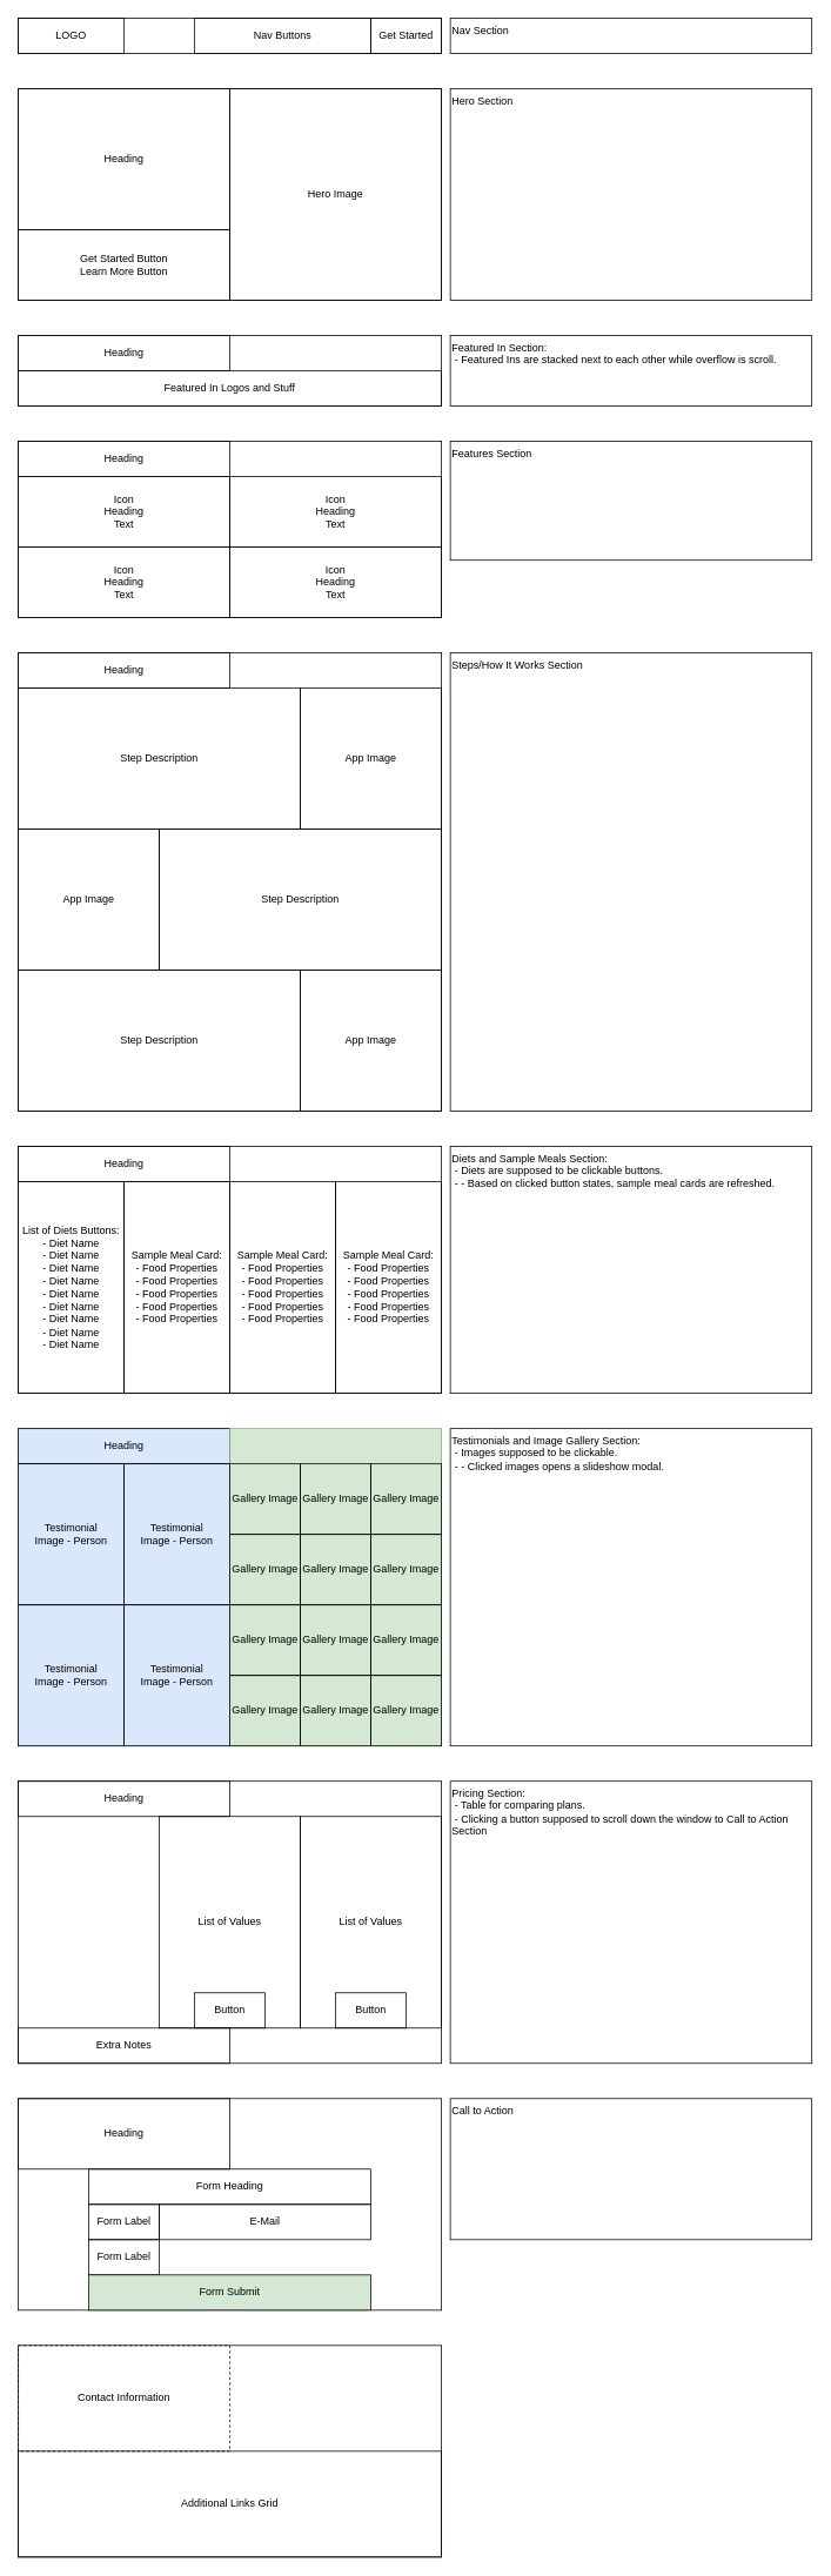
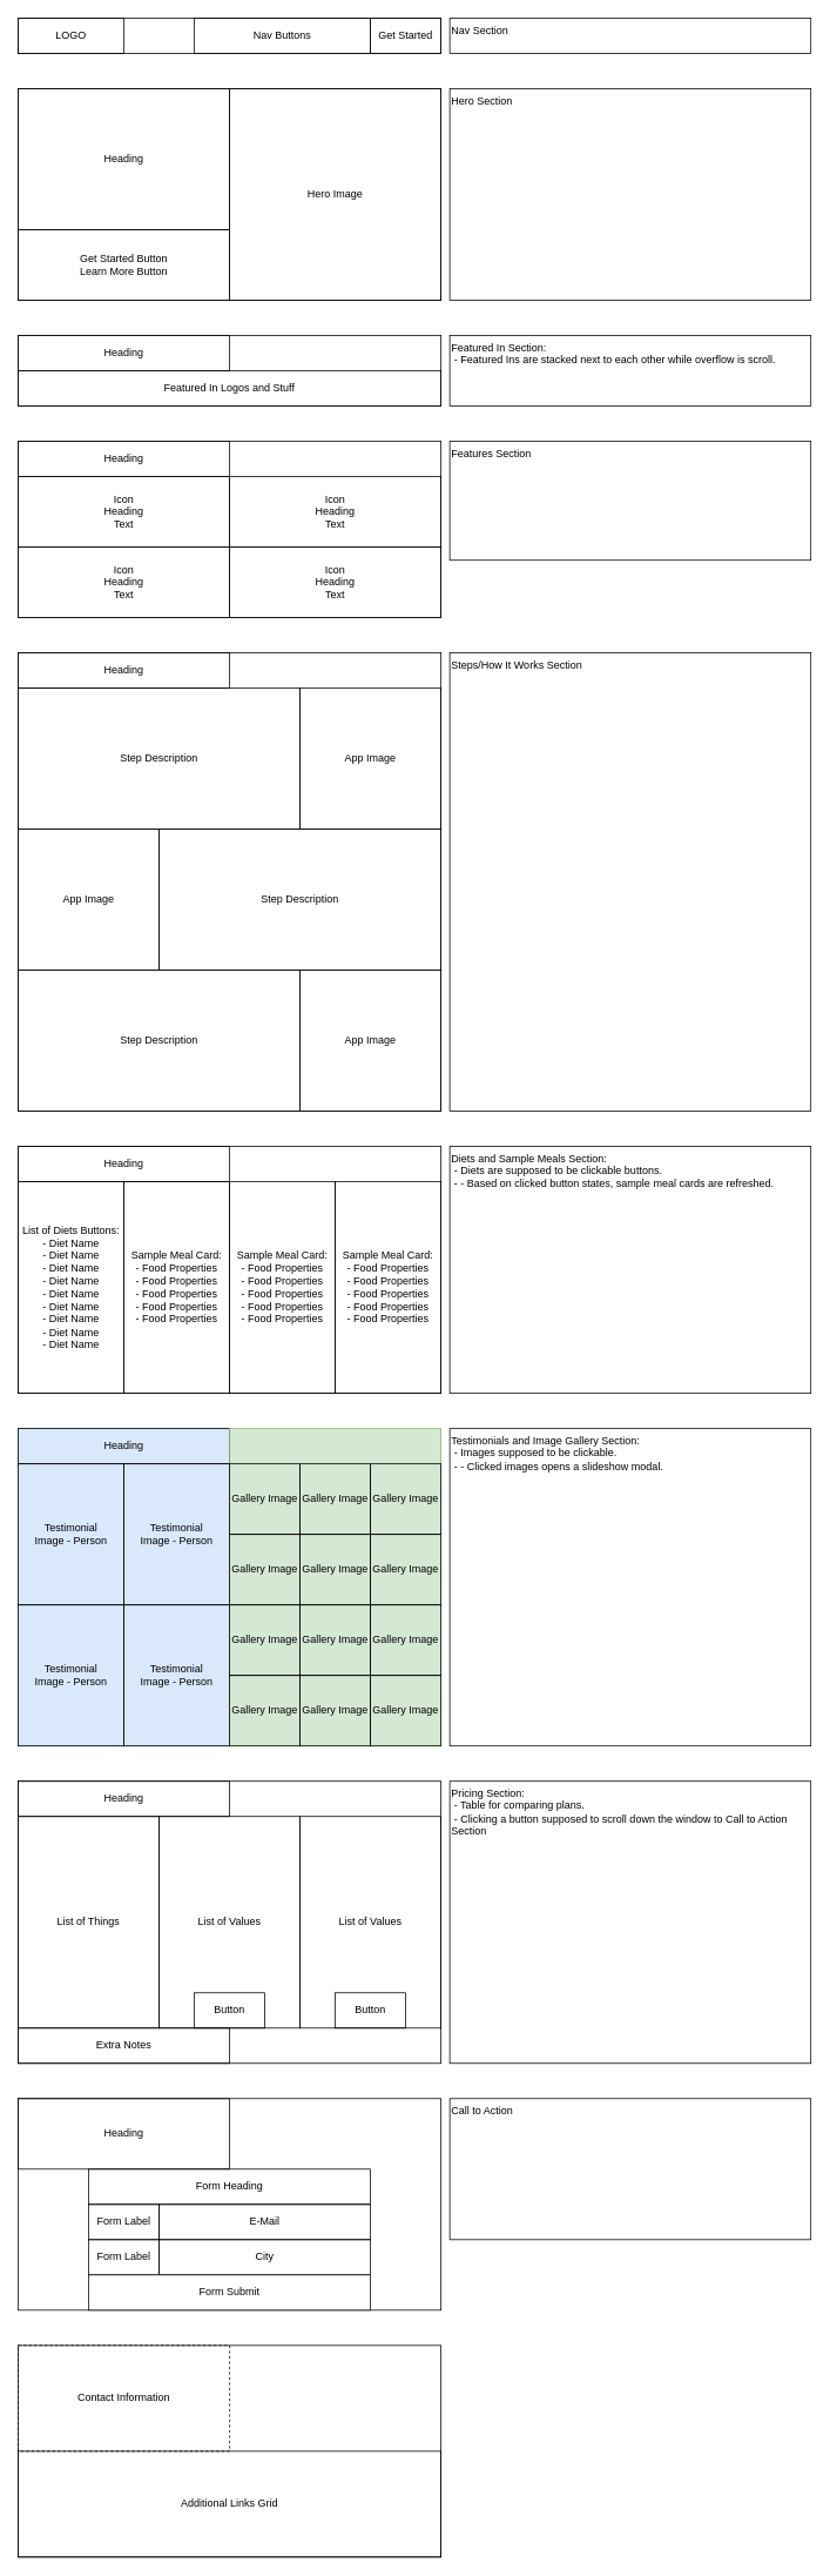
  <mxCell id="0" />
  <mxCell id="1" parent="0" />
  <mxCell id="2" value="" style="rounded=0;whiteSpace=wrap;html=1;fillColor=none;" vertex="1" parent="1"><mxGeometry width="480" height="40" as="geometry" x="20" y="20" /></mxCell>
  <mxCell id="3" value="LOGO" style="rounded=0;whiteSpace=wrap;html=1;fillColor=none;" vertex="1" parent="1"><mxGeometry width="120" height="40" as="geometry" x="20" y="20" /></mxCell>
  <mxCell id="4" value="Get Started" style="rounded=0;whiteSpace=wrap;html=1;fillColor=none;" vertex="1" parent="1"><mxGeometry x="420" width="80" height="40" as="geometry" y="20" /></mxCell>
  <mxCell id="5" value="Nav Buttons" style="rounded=0;whiteSpace=wrap;html=1;fillColor=none;" vertex="1" parent="1"><mxGeometry x="220" width="200" height="40" as="geometry" y="20" /></mxCell>
  <mxCell id="6" value="" style="rounded=0;whiteSpace=wrap;html=1;fillColor=none;" vertex="1" parent="1"><mxGeometry y="100" width="480" height="240" as="geometry" x="20" /></mxCell>
  <mxCell id="7" value="Nav Section" style="text;html=1;align=left;verticalAlign=top;whiteSpace=wrap;rounded=0;fillColor=default;strokeColor=default;" vertex="1" parent="1"><mxGeometry x="510" width="410" height="40" as="geometry" y="20" /></mxCell>
  <mxCell id="8" value="Hero Section" style="text;html=1;align=left;verticalAlign=top;whiteSpace=wrap;rounded=0;fillColor=default;strokeColor=default;" vertex="1" parent="1"><mxGeometry x="510" y="100" width="410" height="240" as="geometry" /></mxCell>
  <mxCell id="9" value="Hero Image" style="rounded=0;whiteSpace=wrap;html=1;fillColor=none;" vertex="1" parent="1"><mxGeometry x="260" y="100" width="240" height="240" as="geometry" /></mxCell>
  <mxCell id="10" value="Heading" style="rounded=0;whiteSpace=wrap;html=1;fillColor=none;" vertex="1" parent="1"><mxGeometry y="100" width="240" height="160" as="geometry" x="20" /></mxCell>
  <mxCell id="11" value="Get Started Button&lt;br&gt;Learn More Button" style="rounded=0;whiteSpace=wrap;html=1;fillColor=none;" vertex="1" parent="1"><mxGeometry y="260" width="240" height="80" as="geometry" x="20" /></mxCell>
  <mxCell id="12" value="" style="rounded=0;whiteSpace=wrap;html=1;fillColor=none;" vertex="1" parent="1"><mxGeometry y="380" width="480" height="80" as="geometry" x="20" /></mxCell>
  <mxCell id="13" value="Heading" style="rounded=0;whiteSpace=wrap;html=1;fillColor=none;" vertex="1" parent="1"><mxGeometry y="380" width="240" height="40" as="geometry" x="20" /></mxCell>
  <mxCell id="14" value="Featured In Logos and Stuff" style="rounded=0;whiteSpace=wrap;html=1;fillColor=none;" vertex="1" parent="1"><mxGeometry y="420" width="480" height="40" as="geometry" x="20" /></mxCell>
  <mxCell id="15" value="Featured In Section:&lt;br&gt;&amp;nbsp;- Featured Ins are stacked next to each other while overflow is scroll." style="text;html=1;align=left;verticalAlign=top;whiteSpace=wrap;rounded=0;fillColor=default;strokeColor=default;" vertex="1" parent="1"><mxGeometry x="510" y="380" width="410" height="80" as="geometry" /></mxCell>
  <mxCell id="16" value="" style="rounded=0;whiteSpace=wrap;html=1;fillColor=none;" vertex="1" parent="1"><mxGeometry y="500" width="480" height="200" as="geometry" x="20" /></mxCell>
  <mxCell id="17" value="Heading" style="rounded=0;whiteSpace=wrap;html=1;fillColor=none;" vertex="1" parent="1"><mxGeometry y="500" width="240" height="40" as="geometry" x="20" /></mxCell>
  <mxCell id="18" value="Icon&lt;br&gt;Heading&lt;br&gt;Text" style="rounded=0;whiteSpace=wrap;html=1;fillColor=none;" vertex="1" parent="1"><mxGeometry y="540" width="240" height="80" as="geometry" x="20" /></mxCell>
  <mxCell id="19" value="" style="rounded=0;whiteSpace=wrap;html=1;fillColor=none;" vertex="1" parent="1"><mxGeometry y="740" width="480" height="520" as="geometry" x="20" /></mxCell>
  <mxCell id="20" value="Features Section" style="text;html=1;align=left;verticalAlign=top;whiteSpace=wrap;rounded=0;fillColor=default;strokeColor=default;" vertex="1" parent="1"><mxGeometry x="510" y="500" width="410" height="135" as="geometry" /></mxCell>
  <mxCell id="21" value="Steps/How It Works Section" style="text;html=1;align=left;verticalAlign=top;whiteSpace=wrap;rounded=0;fillColor=default;strokeColor=default;" vertex="1" parent="1"><mxGeometry x="510" y="740" width="410" height="520" as="geometry" /></mxCell>
  <mxCell id="22" value="Heading" style="rounded=0;whiteSpace=wrap;html=1;fillColor=none;" vertex="1" parent="1"><mxGeometry y="740" width="240" height="40" as="geometry" x="20" /></mxCell>
  <mxCell id="23" value="App Image" style="rounded=0;whiteSpace=wrap;html=1;fillColor=none;" vertex="1" parent="1"><mxGeometry x="340" y="780" width="160" height="160" as="geometry" /></mxCell>
  <mxCell id="24" value="Step Description" style="rounded=0;whiteSpace=wrap;html=1;fillColor=none;" vertex="1" parent="1"><mxGeometry y="780" width="320" height="160" as="geometry" x="20" /></mxCell>
  <mxCell id="25" value="" style="rounded=0;whiteSpace=wrap;html=1;fillColor=none;" vertex="1" parent="1"><mxGeometry y="1300" width="480" height="280" as="geometry" x="20" /></mxCell>
  <mxCell id="26" value="Diets and Sample Meals Section:&lt;br&gt;&amp;nbsp;- Diets are supposed to be clickable buttons.&lt;br&gt;&amp;nbsp;- - Based on clicked button states, sample meal cards are refreshed." style="text;html=1;align=left;verticalAlign=top;whiteSpace=wrap;rounded=0;fillColor=default;strokeColor=default;" vertex="1" parent="1"><mxGeometry x="510" y="1300" width="410" height="280" as="geometry" /></mxCell>
  <mxCell id="27" value="Heading" style="rounded=0;whiteSpace=wrap;html=1;fillColor=none;" vertex="1" parent="1"><mxGeometry y="1300" width="240" height="40" as="geometry" x="20" /></mxCell>
  <mxCell id="28" value="App Image" style="rounded=0;whiteSpace=wrap;html=1;fillColor=none;" vertex="1" parent="1"><mxGeometry x="340" y="1100" width="160" height="160" as="geometry" /></mxCell>
  <mxCell id="29" value="Step Description" style="rounded=0;whiteSpace=wrap;html=1;fillColor=none;" vertex="1" parent="1"><mxGeometry y="1100" width="320" height="160" as="geometry" x="20" /></mxCell>
  <mxCell id="30" value="Step Description" style="rounded=0;whiteSpace=wrap;html=1;fillColor=none;" vertex="1" parent="1"><mxGeometry x="180" y="940" width="320" height="160" as="geometry" /></mxCell>
  <mxCell id="31" value="App Image" style="rounded=0;whiteSpace=wrap;html=1;fillColor=none;" vertex="1" parent="1"><mxGeometry y="940" width="160" height="160" as="geometry" x="20" /></mxCell>
  <mxCell id="32" value="Icon&lt;br&gt;Heading&lt;br&gt;Text" style="rounded=0;whiteSpace=wrap;html=1;fillColor=none;" vertex="1" parent="1"><mxGeometry x="260" y="540" width="240" height="80" as="geometry" /></mxCell>
  <mxCell id="33" value="Icon&lt;br&gt;Heading&lt;br&gt;Text" style="rounded=0;whiteSpace=wrap;html=1;fillColor=none;" vertex="1" parent="1"><mxGeometry y="620" width="240" height="80" as="geometry" x="20" /></mxCell>
  <mxCell id="34" value="Icon&lt;br&gt;Heading&lt;br&gt;Text" style="rounded=0;whiteSpace=wrap;html=1;fillColor=none;" vertex="1" parent="1"><mxGeometry x="260" y="620" width="240" height="80" as="geometry" /></mxCell>
  <mxCell id="35" value="List of Diets Buttons:&lt;br&gt;- Diet Name&lt;br&gt;- Diet Name&lt;br&gt;- Diet Name&lt;br&gt;- Diet Name&lt;br&gt;- Diet Name&lt;br&gt;- Diet Name&lt;br&gt;- Diet Name&lt;br&gt;- Diet Name&lt;br&gt;- Diet Name" style="rounded=0;whiteSpace=wrap;html=1;fillColor=none;" vertex="1" parent="1"><mxGeometry y="1340" width="120" height="240" as="geometry" x="20" /></mxCell>
  <mxCell id="36" value="Sample Meal Card:&lt;br&gt;- Food Properties&lt;br&gt;- Food Properties&lt;br&gt;- Food Properties&lt;br&gt;- Food Properties&lt;br&gt;- Food Properties" style="rounded=0;whiteSpace=wrap;html=1;fillColor=none;" vertex="1" parent="1"><mxGeometry x="140" y="1340" width="120" height="240" as="geometry" /></mxCell>
  <mxCell id="37" value="Sample Meal Card:&lt;br&gt;- Food Properties&lt;br&gt;- Food Properties&lt;br&gt;- Food Properties&lt;br&gt;- Food Properties&lt;br&gt;- Food Properties" style="rounded=0;whiteSpace=wrap;html=1;fillColor=none;" vertex="1" parent="1"><mxGeometry x="260" y="1340" width="120" height="240" as="geometry" /></mxCell>
  <mxCell id="38" value="Sample Meal Card:&lt;br&gt;- Food Properties&lt;br&gt;- Food Properties&lt;br&gt;- Food Properties&lt;br&gt;- Food Properties&lt;br&gt;- Food Properties" style="rounded=0;whiteSpace=wrap;html=1;fillColor=none;" vertex="1" parent="1"><mxGeometry x="380" y="1340" width="120" height="240" as="geometry" /></mxCell>
  <mxCell id="39" value="" style="rounded=0;whiteSpace=wrap;html=1;fillColor=#dae8fc;strokeColor=#6c8ebf;" vertex="1" parent="1"><mxGeometry y="1620" width="240" height="360" as="geometry" x="20" /></mxCell>
  <mxCell id="40" value="Heading" style="rounded=0;whiteSpace=wrap;html=1;fillColor=none;" vertex="1" parent="1"><mxGeometry y="1620" width="240" height="40" as="geometry" x="20" /></mxCell>
  <mxCell id="41" value="Testimonials and Image Gallery Section:&lt;br&gt;&amp;nbsp;- Images supposed to be clickable.&lt;br&gt;&amp;nbsp;- - Clicked images opens a slideshow modal." style="text;html=1;align=left;verticalAlign=top;whiteSpace=wrap;rounded=0;fillColor=default;strokeColor=default;" vertex="1" parent="1"><mxGeometry x="510" y="1620" width="410" height="360" as="geometry" /></mxCell>
  <mxCell id="42" value="Testimonial&lt;br&gt;Image - Person" style="rounded=0;whiteSpace=wrap;html=1;fillColor=none;" vertex="1" parent="1"><mxGeometry y="1660" width="120" height="160" as="geometry" x="20" /></mxCell>
  <mxCell id="43" value="Testimonial&lt;br&gt;Image - Person" style="rounded=0;whiteSpace=wrap;html=1;fillColor=none;" vertex="1" parent="1"><mxGeometry x="140" y="1660" width="120" height="160" as="geometry" /></mxCell>
  <mxCell id="44" value="Testimonial&lt;br&gt;Image - Person" style="rounded=0;whiteSpace=wrap;html=1;fillColor=none;" vertex="1" parent="1"><mxGeometry y="1820" width="120" height="160" as="geometry" x="20" /></mxCell>
  <mxCell id="45" value="Testimonial&lt;br&gt;Image - Person" style="rounded=0;whiteSpace=wrap;html=1;fillColor=none;" vertex="1" parent="1"><mxGeometry x="140" y="1820" width="120" height="160" as="geometry" /></mxCell>
  <mxCell id="46" value="" style="rounded=0;whiteSpace=wrap;html=1;fillColor=#d5e8d4;strokeColor=#82b366;" vertex="1" parent="1"><mxGeometry x="260" y="1620" width="240" height="360" as="geometry" /></mxCell>
  <mxCell id="47" value="Gallery Image" style="rounded=0;whiteSpace=wrap;html=1;fillColor=none;" vertex="1" parent="1"><mxGeometry x="260" y="1660" width="80" height="80" as="geometry" /></mxCell>
  <mxCell id="48" value="Gallery Image" style="rounded=0;whiteSpace=wrap;html=1;fillColor=none;" vertex="1" parent="1"><mxGeometry x="340" y="1660" width="80" height="80" as="geometry" /></mxCell>
  <mxCell id="49" value="Gallery Image" style="rounded=0;whiteSpace=wrap;html=1;fillColor=none;" vertex="1" parent="1"><mxGeometry x="420" y="1660" width="80" height="80" as="geometry" /></mxCell>
  <mxCell id="50" value="Gallery Image" style="rounded=0;whiteSpace=wrap;html=1;fillColor=none;" vertex="1" parent="1"><mxGeometry x="260" y="1740" width="80" height="80" as="geometry" /></mxCell>
  <mxCell id="51" value="Gallery Image" style="rounded=0;whiteSpace=wrap;html=1;fillColor=none;" vertex="1" parent="1"><mxGeometry x="340" y="1740" width="80" height="80" as="geometry" /></mxCell>
  <mxCell id="52" value="Gallery Image" style="rounded=0;whiteSpace=wrap;html=1;fillColor=none;" vertex="1" parent="1"><mxGeometry x="420" y="1740" width="80" height="80" as="geometry" /></mxCell>
  <mxCell id="53" value="Gallery Image" style="rounded=0;whiteSpace=wrap;html=1;fillColor=none;" vertex="1" parent="1"><mxGeometry x="260" y="1820" width="80" height="80" as="geometry" /></mxCell>
  <mxCell id="54" value="Gallery Image" style="rounded=0;whiteSpace=wrap;html=1;fillColor=none;" vertex="1" parent="1"><mxGeometry x="340" y="1820" width="80" height="80" as="geometry" /></mxCell>
  <mxCell id="55" value="Gallery Image" style="rounded=0;whiteSpace=wrap;html=1;fillColor=none;" vertex="1" parent="1"><mxGeometry x="420" y="1820" width="80" height="80" as="geometry" /></mxCell>
  <mxCell id="56" value="Gallery Image" style="rounded=0;whiteSpace=wrap;html=1;fillColor=none;" vertex="1" parent="1"><mxGeometry x="260" y="1900" width="80" height="80" as="geometry" /></mxCell>
  <mxCell id="57" value="Gallery Image" style="rounded=0;whiteSpace=wrap;html=1;fillColor=none;" vertex="1" parent="1"><mxGeometry x="340" y="1900" width="80" height="80" as="geometry" /></mxCell>
  <mxCell id="58" value="Gallery Image" style="rounded=0;whiteSpace=wrap;html=1;fillColor=none;" vertex="1" parent="1"><mxGeometry x="420" y="1900" width="80" height="80" as="geometry" /></mxCell>
  <mxCell id="59" value="" style="rounded=0;whiteSpace=wrap;html=1;fillColor=none;" vertex="1" parent="1"><mxGeometry y="2020" width="480" height="320" as="geometry" x="20" /></mxCell>
  <mxCell id="60" value="Pricing Section:&lt;br&gt;&amp;nbsp;- Table for comparing plans.&lt;br&gt;&amp;nbsp;- Clicking a button supposed to scroll down the window to Call to Action Section" style="text;html=1;align=left;verticalAlign=top;whiteSpace=wrap;rounded=0;fillColor=default;strokeColor=default;" vertex="1" parent="1"><mxGeometry x="510" y="2020" width="410" height="320" as="geometry" /></mxCell>
  <mxCell id="61" value="Heading" style="rounded=0;whiteSpace=wrap;html=1;fillColor=none;" vertex="1" parent="1"><mxGeometry y="2020" width="240" height="40" as="geometry" x="20" /></mxCell>
+ <mxCell id="62" value="List of Things" style="rounded=0;whiteSpace=wrap;html=1;fillColor=none;" vertex="1" parent="1"><mxGeometry y="2060" width="160" height="240" as="geometry" x="20" /></mxCell>
  <mxCell id="63" value="List of Values" style="rounded=0;whiteSpace=wrap;html=1;fillColor=none;" vertex="1" parent="1"><mxGeometry x="180" y="2060" width="160" height="240" as="geometry" /></mxCell>
  <mxCell id="64" value="Extra Notes" style="rounded=0;whiteSpace=wrap;html=1;fillColor=none;" vertex="1" parent="1"><mxGeometry y="2300" width="240" height="40" as="geometry" x="20" /></mxCell>
  <mxCell id="65" value="List of Values" style="rounded=0;whiteSpace=wrap;html=1;fillColor=none;" vertex="1" parent="1"><mxGeometry x="340" y="2060" width="160" height="240" as="geometry" /></mxCell>
  <mxCell id="66" value="Button" style="rounded=0;whiteSpace=wrap;html=1;fillColor=none;" vertex="1" parent="1"><mxGeometry x="220" y="2260" width="80" height="40" as="geometry" /></mxCell>
  <mxCell id="67" value="Button" style="rounded=0;whiteSpace=wrap;html=1;fillColor=none;" vertex="1" parent="1"><mxGeometry x="380" y="2260" width="80" height="40" as="geometry" /></mxCell>
  <mxCell id="68" value="" style="rounded=0;whiteSpace=wrap;html=1;fillColor=none;strokeColor=default;" vertex="1" parent="1"><mxGeometry y="2380" width="480" height="240" as="geometry" x="20" /></mxCell>
  <mxCell id="69" value="Call to Action" style="text;html=1;align=left;verticalAlign=top;whiteSpace=wrap;rounded=0;fillColor=default;strokeColor=default;" vertex="1" parent="1"><mxGeometry x="510" y="2380" width="410" height="160" as="geometry" /></mxCell>
  <mxCell id="70" value="Heading" style="rounded=0;whiteSpace=wrap;html=1;fillColor=none;" vertex="1" parent="1"><mxGeometry y="2380" width="240" height="80" as="geometry" x="20" /></mxCell>
  <mxCell id="71" value="Form Heading" style="rounded=0;whiteSpace=wrap;html=1;fillColor=none;" vertex="1" parent="1"><mxGeometry x="100" y="2460" width="320" height="40" as="geometry" /></mxCell>
  <mxCell id="72" value="Form Label" style="rounded=0;whiteSpace=wrap;html=1;fillColor=none;" vertex="1" parent="1"><mxGeometry x="100" y="2500" width="80" height="40" as="geometry" /></mxCell>
  <mxCell id="73" value="E-Mail" style="rounded=0;whiteSpace=wrap;html=1;fillColor=none;" vertex="1" parent="1"><mxGeometry x="180" y="2500" width="240" height="40" as="geometry" /></mxCell>
  <mxCell id="74" value="Form Label" style="rounded=0;whiteSpace=wrap;html=1;fillColor=none;" vertex="1" parent="1"><mxGeometry x="100" y="2540" width="80" height="40" as="geometry" /></mxCell>
- <mxCell id="76" value="Form Submit" style="rounded=0;whiteSpace=wrap;html=1;fillColor=#d5e8d4;" vertex="1" parent="1"><mxGeometry x="100" y="2580" width="320" height="40" as="geometry" /></mxCell>
+ <mxCell id="75" value="City" style="rounded=0;whiteSpace=wrap;html=1;fillColor=none;" vertex="1" parent="1"><mxGeometry x="180" y="2540" width="240" height="40" as="geometry" /></mxCell>
+ <mxCell id="76" value="Form Submit" style="rounded=0;whiteSpace=wrap;html=1;" vertex="1" parent="1"><mxGeometry x="100" y="2580" width="320" height="40" as="geometry" /></mxCell>
  <mxCell id="77" value="" style="rounded=0;whiteSpace=wrap;html=1;fillColor=none;strokeColor=default;" vertex="1" parent="1"><mxGeometry y="2660" width="480" height="240" as="geometry" x="20" /></mxCell>
  <mxCell id="78" value="Contact Information" style="rounded=0;whiteSpace=wrap;html=1;fillColor=none;dashed=1;" vertex="1" parent="1"><mxGeometry y="2660" width="240" height="120" as="geometry" x="20" /></mxCell>
  <mxCell id="79" value="Additional Links Grid" style="rounded=0;whiteSpace=wrap;html=1;fillColor=none;" vertex="1" parent="1"><mxGeometry y="2780" width="480" height="120" as="geometry" x="20" /></mxCell>
